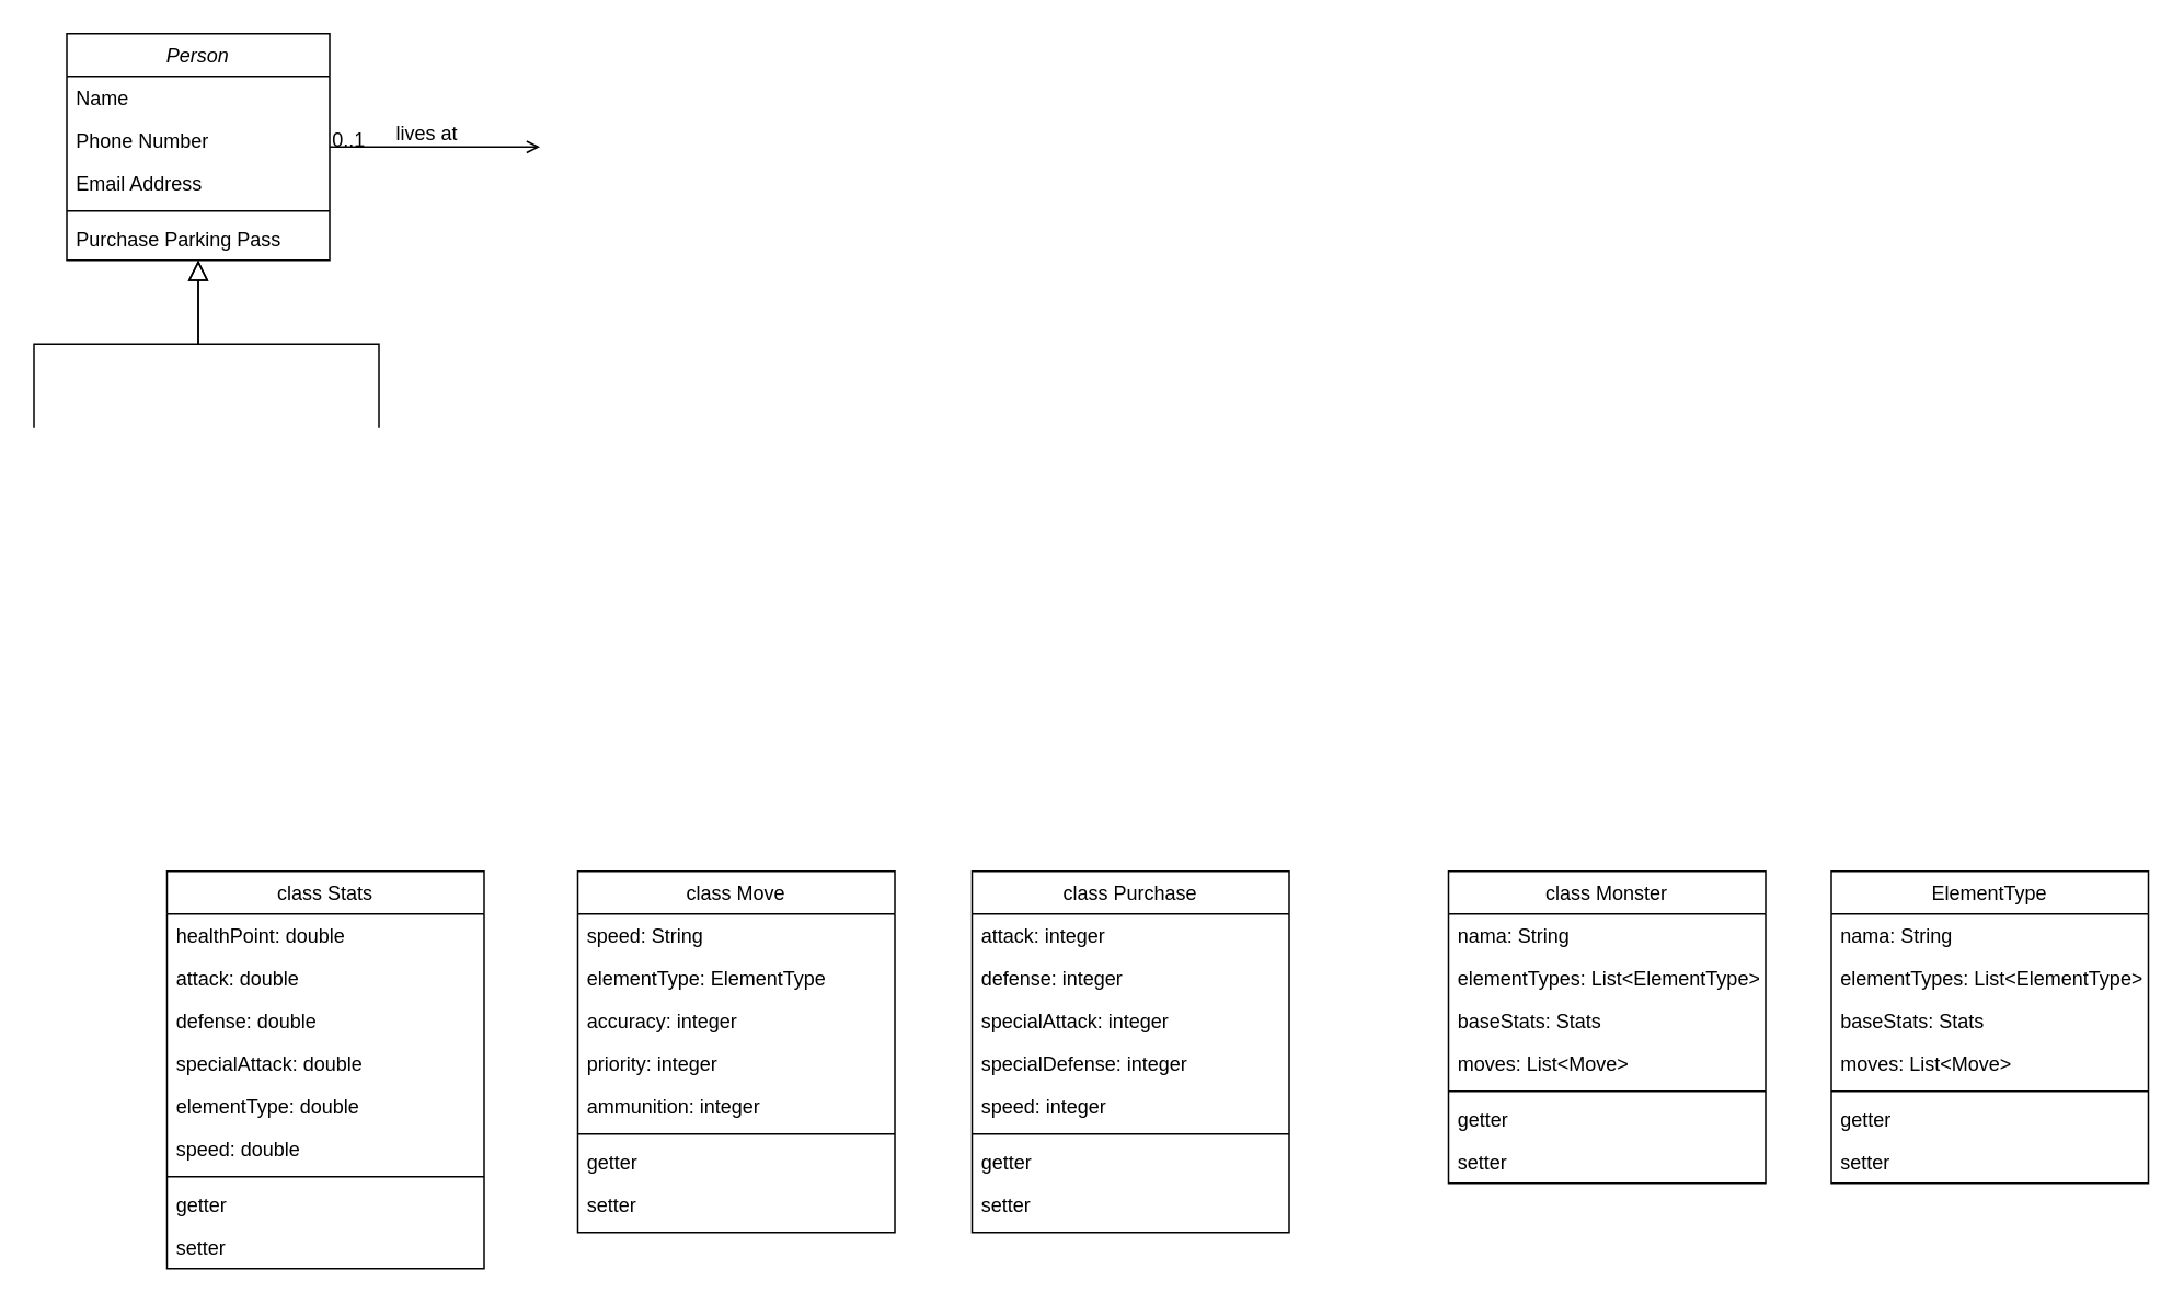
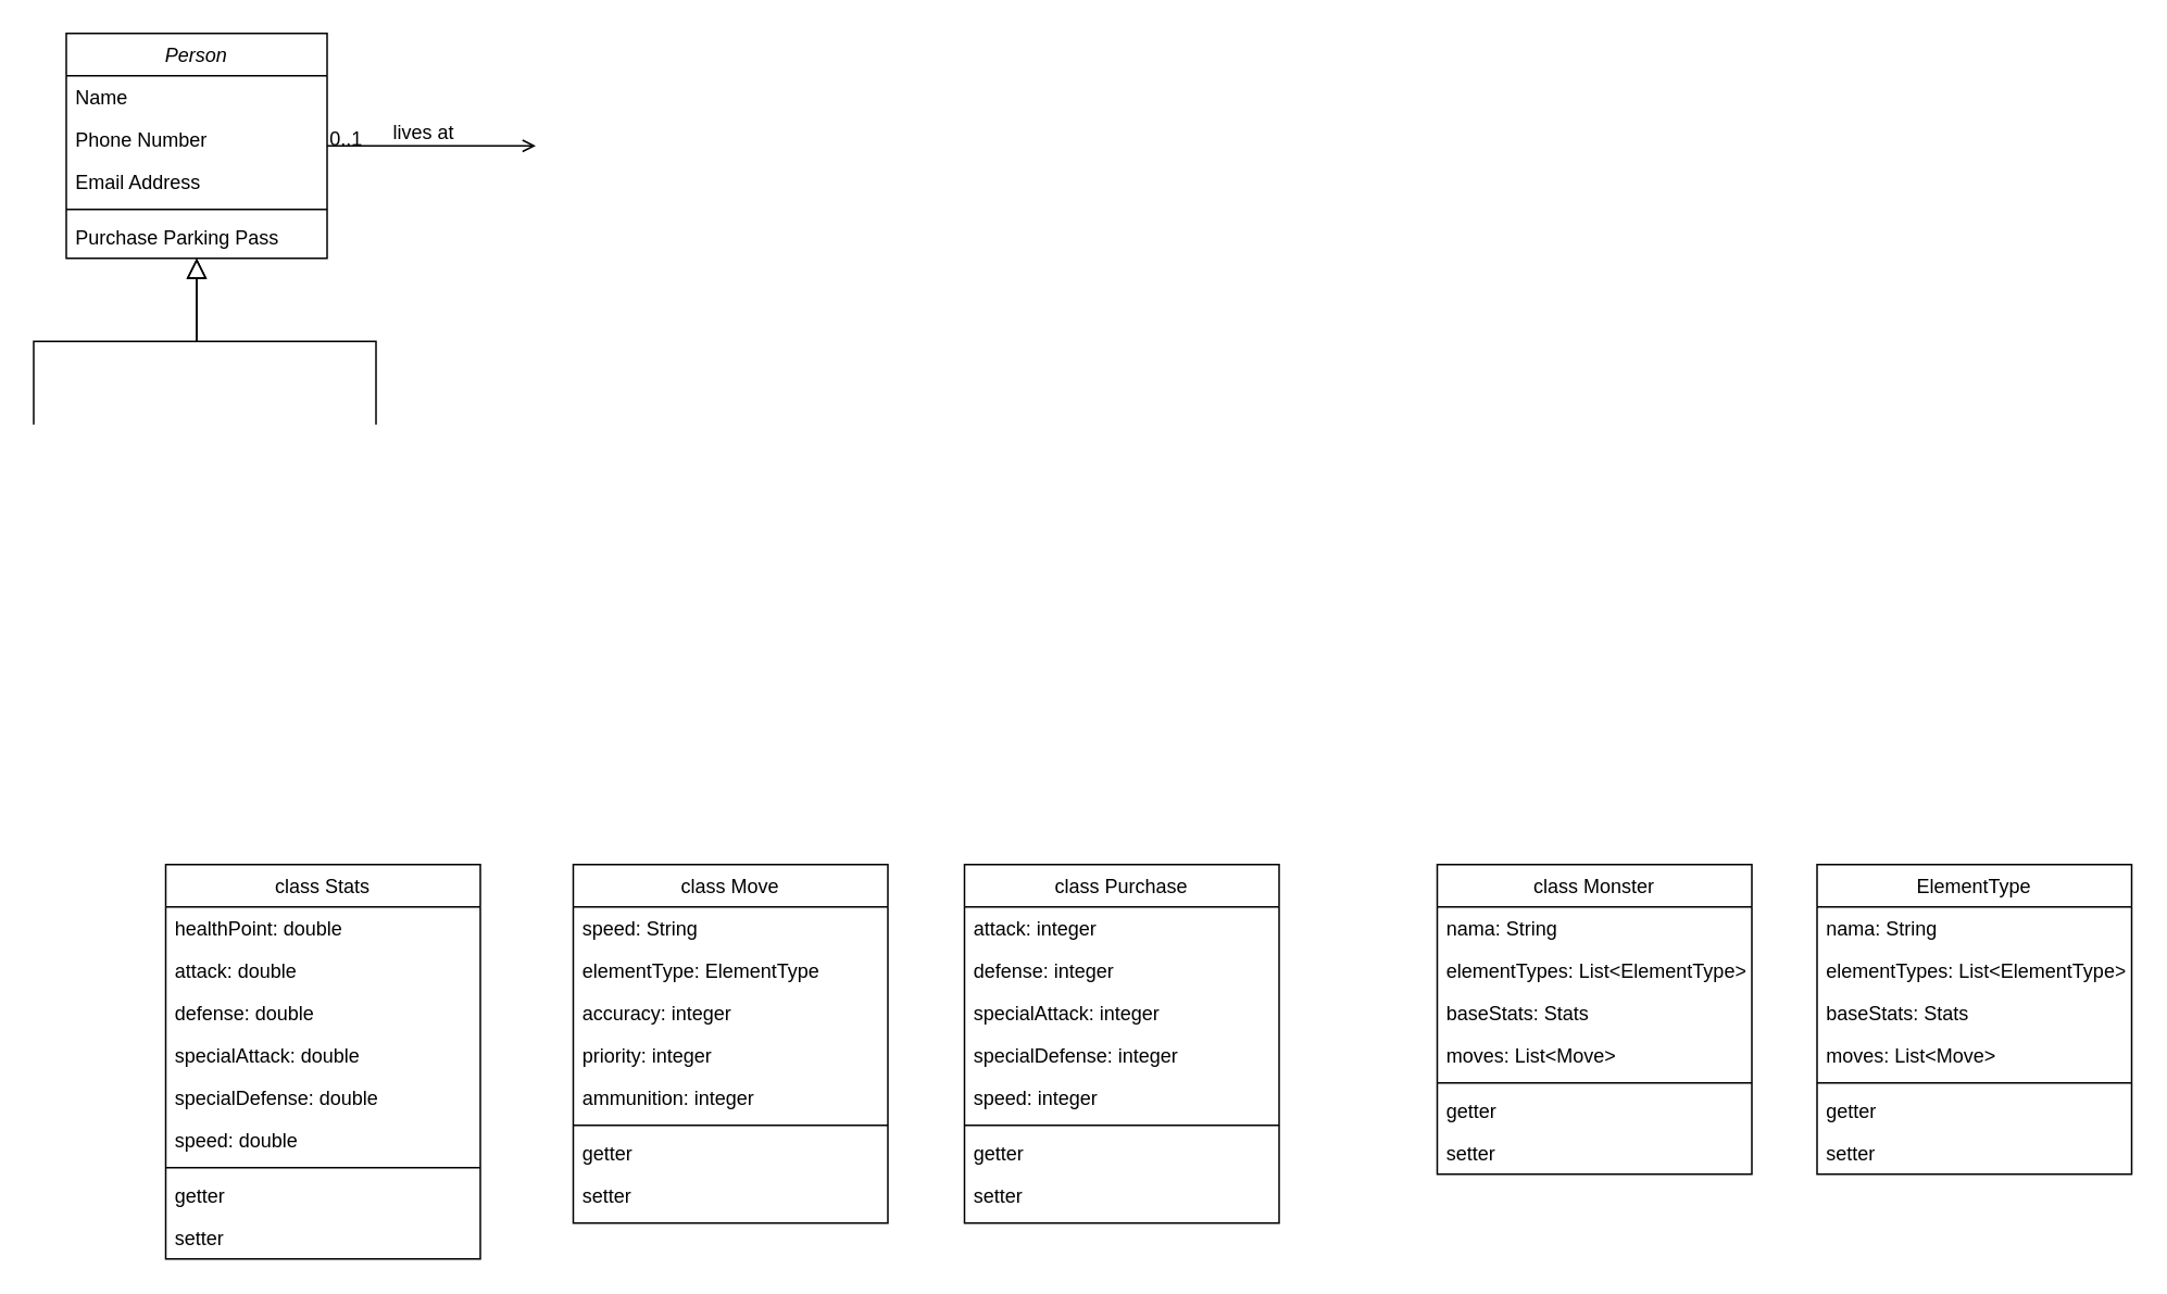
  <mxCell id="0" />
  <mxCell id="1" parent="0" />
  <mxCell id="2" value="Person" style="swimlane;fontStyle=2;align=center;verticalAlign=top;childLayout=stackLayout;horizontal=1;startSize=26;horizontalStack=0;resizeParent=1;resizeLast=0;collapsible=1;marginBottom=0;rounded=0;shadow=0;strokeWidth=1;" parent="1" vertex="1"><mxGeometry x="40" y="20" width="160" height="138" as="geometry"><mxRectangle x="230" y="140" width="160" height="26" as="alternateBounds" /></mxGeometry></mxCell>
  <mxCell id="3" value="Name" style="text;align=left;verticalAlign=top;spacingLeft=4;spacingRight=4;overflow=hidden;rotatable=0;points=[[0,0.5],[1,0.5]];portConstraint=eastwest;" parent="2" vertex="1"><mxGeometry y="26" width="160" height="26" as="geometry" /></mxCell>
  <mxCell id="4" value="Phone Number" style="text;align=left;verticalAlign=top;spacingLeft=4;spacingRight=4;overflow=hidden;rotatable=0;points=[[0,0.5],[1,0.5]];portConstraint=eastwest;rounded=0;shadow=0;html=0;" parent="2" vertex="1"><mxGeometry y="52" width="160" height="26" as="geometry" /></mxCell>
  <mxCell id="5" value="Email Address" style="text;align=left;verticalAlign=top;spacingLeft=4;spacingRight=4;overflow=hidden;rotatable=0;points=[[0,0.5],[1,0.5]];portConstraint=eastwest;rounded=0;shadow=0;html=0;" parent="2" vertex="1"><mxGeometry y="78" width="160" height="26" as="geometry" /></mxCell>
  <mxCell id="6" value="" style="line;html=1;strokeWidth=1;align=left;verticalAlign=middle;spacingTop=-1;spacingLeft=3;spacingRight=3;rotatable=0;labelPosition=right;points=[];portConstraint=eastwest;" parent="2" vertex="1"><mxGeometry y="104" width="160" height="8" as="geometry" /></mxCell>
  <mxCell id="7" value="Purchase Parking Pass" style="text;align=left;verticalAlign=top;spacingLeft=4;spacingRight=4;overflow=hidden;rotatable=0;points=[[0,0.5],[1,0.5]];portConstraint=eastwest;" parent="2" vertex="1"><mxGeometry y="112" width="160" height="26" as="geometry" /></mxCell>
  <mxCell id="8" value="" style="endArrow=block;endSize=10;endFill=0;shadow=0;strokeWidth=1;rounded=0;edgeStyle=elbowEdgeStyle;elbow=vertical;" parent="1" target="2" edge="1"><mxGeometry width="160" relative="1" as="geometry"><mxPoint x="20" y="260" as="sourcePoint" /><mxPoint x="20" y="103" as="targetPoint" /></mxGeometry></mxCell>
  <mxCell id="9" value="" style="endArrow=block;endSize=10;endFill=0;shadow=0;strokeWidth=1;rounded=0;edgeStyle=elbowEdgeStyle;elbow=vertical;" parent="1" target="2" edge="1"><mxGeometry width="160" relative="1" as="geometry"><mxPoint x="230" y="260" as="sourcePoint" /><mxPoint x="130" y="171" as="targetPoint" /></mxGeometry></mxCell>
  <mxCell id="10" value="" style="endArrow=open;shadow=0;strokeWidth=1;rounded=0;endFill=1;edgeStyle=elbowEdgeStyle;elbow=vertical;" parent="1" source="2" edge="1"><mxGeometry x="0.5" y="41" relative="1" as="geometry"><mxPoint x="200" y="92" as="sourcePoint" /><mxPoint x="328" y="89" as="targetPoint" /><mxPoint x="-40" y="32" as="offset" /></mxGeometry></mxCell>
  <mxCell id="11" value="0..1" style="resizable=0;align=left;verticalAlign=bottom;labelBackgroundColor=none;fontSize=12;" parent="10" connectable="0" vertex="1"><mxGeometry x="-1" relative="1" as="geometry"><mxPoint y="4" as="offset" /></mxGeometry></mxCell>
  <mxCell id="12" value="lives at" style="text;html=1;resizable=0;points=[];;align=center;verticalAlign=middle;labelBackgroundColor=none;rounded=0;shadow=0;strokeWidth=1;fontSize=12;" parent="10" vertex="1" connectable="0"><mxGeometry x="0.5" y="49" relative="1" as="geometry"><mxPoint x="-38" y="40" as="offset" /></mxGeometry></mxCell>
  <mxCell id="13" value="ElementType" style="swimlane;fontStyle=0;align=center;verticalAlign=top;childLayout=stackLayout;horizontal=1;startSize=26;horizontalStack=0;resizeParent=1;resizeLast=0;collapsible=1;marginBottom=0;rounded=0;shadow=0;strokeWidth=1;" vertex="1" parent="1"><mxGeometry x="1114" y="530" width="193" height="190" as="geometry"><mxRectangle x="550" y="140" width="160" height="26" as="alternateBounds" /></mxGeometry></mxCell>
  <mxCell id="14" value="nama: String" style="text;align=left;verticalAlign=top;spacingLeft=4;spacingRight=4;overflow=hidden;rotatable=0;points=[[0,0.5],[1,0.5]];portConstraint=eastwest;" vertex="1" parent="13"><mxGeometry y="26" width="193" height="26" as="geometry" /></mxCell>
  <mxCell id="15" value="elementTypes: List&lt;ElementType&gt;" style="text;align=left;verticalAlign=top;spacingLeft=4;spacingRight=4;overflow=hidden;rotatable=0;points=[[0,0.5],[1,0.5]];portConstraint=eastwest;rounded=0;shadow=0;html=0;" vertex="1" parent="13"><mxGeometry y="52" width="193" height="26" as="geometry" /></mxCell>
  <mxCell id="16" value="baseStats: Stats" style="text;align=left;verticalAlign=top;spacingLeft=4;spacingRight=4;overflow=hidden;rotatable=0;points=[[0,0.5],[1,0.5]];portConstraint=eastwest;rounded=0;shadow=0;html=0;" vertex="1" parent="13"><mxGeometry y="78" width="193" height="26" as="geometry" /></mxCell>
  <mxCell id="17" value="moves: List&lt;Move&gt;" style="text;align=left;verticalAlign=top;spacingLeft=4;spacingRight=4;overflow=hidden;rotatable=0;points=[[0,0.5],[1,0.5]];portConstraint=eastwest;rounded=0;shadow=0;html=0;" vertex="1" parent="13"><mxGeometry y="104" width="193" height="26" as="geometry" /></mxCell>
  <mxCell id="18" value="" style="line;html=1;strokeWidth=1;align=left;verticalAlign=middle;spacingTop=-1;spacingLeft=3;spacingRight=3;rotatable=0;labelPosition=right;points=[];portConstraint=eastwest;" vertex="1" parent="13"><mxGeometry y="130" width="193" height="8" as="geometry" /></mxCell>
  <mxCell id="19" value="getter" style="text;align=left;verticalAlign=top;spacingLeft=4;spacingRight=4;overflow=hidden;rotatable=0;points=[[0,0.5],[1,0.5]];portConstraint=eastwest;" vertex="1" parent="13"><mxGeometry y="138" width="193" height="26" as="geometry" /></mxCell>
  <mxCell id="20" value="setter" style="text;align=left;verticalAlign=top;spacingLeft=4;spacingRight=4;overflow=hidden;rotatable=0;points=[[0,0.5],[1,0.5]];portConstraint=eastwest;" vertex="1" parent="13"><mxGeometry y="164" width="193" height="26" as="geometry" /></mxCell>
  <mxCell id="21" value="class Monster" style="swimlane;fontStyle=0;align=center;verticalAlign=top;childLayout=stackLayout;horizontal=1;startSize=26;horizontalStack=0;resizeParent=1;resizeLast=0;collapsible=1;marginBottom=0;rounded=0;shadow=0;strokeWidth=1;" vertex="1" parent="1"><mxGeometry x="881" y="530" width="193" height="190" as="geometry"><mxRectangle x="550" y="140" width="160" height="26" as="alternateBounds" /></mxGeometry></mxCell>
  <mxCell id="22" value="nama: String" style="text;align=left;verticalAlign=top;spacingLeft=4;spacingRight=4;overflow=hidden;rotatable=0;points=[[0,0.5],[1,0.5]];portConstraint=eastwest;" vertex="1" parent="21"><mxGeometry y="26" width="193" height="26" as="geometry" /></mxCell>
  <mxCell id="23" value="elementTypes: List&lt;ElementType&gt;" style="text;align=left;verticalAlign=top;spacingLeft=4;spacingRight=4;overflow=hidden;rotatable=0;points=[[0,0.5],[1,0.5]];portConstraint=eastwest;rounded=0;shadow=0;html=0;" vertex="1" parent="21"><mxGeometry y="52" width="193" height="26" as="geometry" /></mxCell>
  <mxCell id="24" value="baseStats: Stats" style="text;align=left;verticalAlign=top;spacingLeft=4;spacingRight=4;overflow=hidden;rotatable=0;points=[[0,0.5],[1,0.5]];portConstraint=eastwest;rounded=0;shadow=0;html=0;" vertex="1" parent="21"><mxGeometry y="78" width="193" height="26" as="geometry" /></mxCell>
  <mxCell id="25" value="moves: List&lt;Move&gt;" style="text;align=left;verticalAlign=top;spacingLeft=4;spacingRight=4;overflow=hidden;rotatable=0;points=[[0,0.5],[1,0.5]];portConstraint=eastwest;rounded=0;shadow=0;html=0;" vertex="1" parent="21"><mxGeometry y="104" width="193" height="26" as="geometry" /></mxCell>
  <mxCell id="26" value="" style="line;html=1;strokeWidth=1;align=left;verticalAlign=middle;spacingTop=-1;spacingLeft=3;spacingRight=3;rotatable=0;labelPosition=right;points=[];portConstraint=eastwest;" vertex="1" parent="21"><mxGeometry y="130" width="193" height="8" as="geometry" /></mxCell>
  <mxCell id="27" value="getter" style="text;align=left;verticalAlign=top;spacingLeft=4;spacingRight=4;overflow=hidden;rotatable=0;points=[[0,0.5],[1,0.5]];portConstraint=eastwest;" vertex="1" parent="21"><mxGeometry y="138" width="193" height="26" as="geometry" /></mxCell>
  <mxCell id="28" value="setter" style="text;align=left;verticalAlign=top;spacingLeft=4;spacingRight=4;overflow=hidden;rotatable=0;points=[[0,0.5],[1,0.5]];portConstraint=eastwest;" vertex="1" parent="21"><mxGeometry y="164" width="193" height="26" as="geometry" /></mxCell>
  <mxCell id="29" value="class Stats" style="swimlane;fontStyle=0;align=center;verticalAlign=top;childLayout=stackLayout;horizontal=1;startSize=26;horizontalStack=0;resizeParent=1;resizeLast=0;collapsible=1;marginBottom=0;rounded=0;shadow=0;strokeWidth=1;" vertex="1" parent="1"><mxGeometry x="101" y="530" width="193" height="242" as="geometry"><mxRectangle x="550" y="140" width="160" height="26" as="alternateBounds" /></mxGeometry></mxCell>
  <mxCell id="30" value="healthPoint: double" style="text;align=left;verticalAlign=top;spacingLeft=4;spacingRight=4;overflow=hidden;rotatable=0;points=[[0,0.5],[1,0.5]];portConstraint=eastwest;" vertex="1" parent="29"><mxGeometry y="26" width="193" height="26" as="geometry" /></mxCell>
  <mxCell id="31" value="attack: double" style="text;align=left;verticalAlign=top;spacingLeft=4;spacingRight=4;overflow=hidden;rotatable=0;points=[[0,0.5],[1,0.5]];portConstraint=eastwest;rounded=0;shadow=0;html=0;" vertex="1" parent="29"><mxGeometry y="52" width="193" height="26" as="geometry" /></mxCell>
  <mxCell id="32" value="defense: double" style="text;align=left;verticalAlign=top;spacingLeft=4;spacingRight=4;overflow=hidden;rotatable=0;points=[[0,0.5],[1,0.5]];portConstraint=eastwest;rounded=0;shadow=0;html=0;" vertex="1" parent="29"><mxGeometry y="78" width="193" height="26" as="geometry" /></mxCell>
  <mxCell id="33" value="specialAttack: double" style="text;align=left;verticalAlign=top;spacingLeft=4;spacingRight=4;overflow=hidden;rotatable=0;points=[[0,0.5],[1,0.5]];portConstraint=eastwest;rounded=0;shadow=0;html=0;" vertex="1" parent="29"><mxGeometry y="104" width="193" height="26" as="geometry" /></mxCell>
- <mxCell id="34" value="elementType: double" style="text;align=left;verticalAlign=top;spacingLeft=4;spacingRight=4;overflow=hidden;rotatable=0;points=[[0,0.5],[1,0.5]];portConstraint=eastwest;rounded=0;shadow=0;html=0;" vertex="1" parent="29"><mxGeometry y="130" width="193" height="26" as="geometry" /></mxCell>
+ <mxCell id="34" value="specialDefense: double" style="text;align=left;verticalAlign=top;spacingLeft=4;spacingRight=4;overflow=hidden;rotatable=0;points=[[0,0.5],[1,0.5]];portConstraint=eastwest;rounded=0;shadow=0;html=0;" vertex="1" parent="29"><mxGeometry y="130" width="193" height="26" as="geometry" /></mxCell>
  <mxCell id="35" value="speed: double" style="text;align=left;verticalAlign=top;spacingLeft=4;spacingRight=4;overflow=hidden;rotatable=0;points=[[0,0.5],[1,0.5]];portConstraint=eastwest;rounded=0;shadow=0;html=0;" vertex="1" parent="29"><mxGeometry y="156" width="193" height="26" as="geometry" /></mxCell>
  <mxCell id="36" value="" style="line;html=1;strokeWidth=1;align=left;verticalAlign=middle;spacingTop=-1;spacingLeft=3;spacingRight=3;rotatable=0;labelPosition=right;points=[];portConstraint=eastwest;" vertex="1" parent="29"><mxGeometry y="182" width="193" height="8" as="geometry" /></mxCell>
  <mxCell id="37" value="getter" style="text;align=left;verticalAlign=top;spacingLeft=4;spacingRight=4;overflow=hidden;rotatable=0;points=[[0,0.5],[1,0.5]];portConstraint=eastwest;" vertex="1" parent="29"><mxGeometry y="190" width="193" height="26" as="geometry" /></mxCell>
  <mxCell id="38" value="setter" style="text;align=left;verticalAlign=top;spacingLeft=4;spacingRight=4;overflow=hidden;rotatable=0;points=[[0,0.5],[1,0.5]];portConstraint=eastwest;" vertex="1" parent="29"><mxGeometry y="216" width="193" height="26" as="geometry" /></mxCell>
  <mxCell id="39" value="class Move" style="swimlane;fontStyle=0;align=center;verticalAlign=top;childLayout=stackLayout;horizontal=1;startSize=26;horizontalStack=0;resizeParent=1;resizeLast=0;collapsible=1;marginBottom=0;rounded=0;shadow=0;strokeWidth=1;" vertex="1" parent="1"><mxGeometry x="351" y="530" width="193" height="220" as="geometry"><mxRectangle x="550" y="140" width="160" height="26" as="alternateBounds" /></mxGeometry></mxCell>
  <mxCell id="40" value="speed: String" style="text;align=left;verticalAlign=top;spacingLeft=4;spacingRight=4;overflow=hidden;rotatable=0;points=[[0,0.5],[1,0.5]];portConstraint=eastwest;" vertex="1" parent="39"><mxGeometry y="26" width="193" height="26" as="geometry" /></mxCell>
  <mxCell id="41" value="elementType: ElementType" style="text;align=left;verticalAlign=top;spacingLeft=4;spacingRight=4;overflow=hidden;rotatable=0;points=[[0,0.5],[1,0.5]];portConstraint=eastwest;rounded=0;shadow=0;html=0;" vertex="1" parent="39"><mxGeometry y="52" width="193" height="26" as="geometry" /></mxCell>
  <mxCell id="42" value="accuracy: integer" style="text;align=left;verticalAlign=top;spacingLeft=4;spacingRight=4;overflow=hidden;rotatable=0;points=[[0,0.5],[1,0.5]];portConstraint=eastwest;rounded=0;shadow=0;html=0;" vertex="1" parent="39"><mxGeometry y="78" width="193" height="26" as="geometry" /></mxCell>
  <mxCell id="43" value="priority: integer" style="text;align=left;verticalAlign=top;spacingLeft=4;spacingRight=4;overflow=hidden;rotatable=0;points=[[0,0.5],[1,0.5]];portConstraint=eastwest;rounded=0;shadow=0;html=0;" vertex="1" parent="39"><mxGeometry y="104" width="193" height="26" as="geometry" /></mxCell>
  <mxCell id="44" value="ammunition: integer" style="text;align=left;verticalAlign=top;spacingLeft=4;spacingRight=4;overflow=hidden;rotatable=0;points=[[0,0.5],[1,0.5]];portConstraint=eastwest;rounded=0;shadow=0;html=0;" vertex="1" parent="39"><mxGeometry y="130" width="193" height="26" as="geometry" /></mxCell>
  <mxCell id="45" value="" style="line;html=1;strokeWidth=1;align=left;verticalAlign=middle;spacingTop=-1;spacingLeft=3;spacingRight=3;rotatable=0;labelPosition=right;points=[];portConstraint=eastwest;" vertex="1" parent="39"><mxGeometry y="156" width="193" height="8" as="geometry" /></mxCell>
  <mxCell id="46" value="getter" style="text;align=left;verticalAlign=top;spacingLeft=4;spacingRight=4;overflow=hidden;rotatable=0;points=[[0,0.5],[1,0.5]];portConstraint=eastwest;" vertex="1" parent="39"><mxGeometry y="164" width="193" height="26" as="geometry" /></mxCell>
  <mxCell id="47" value="setter" style="text;align=left;verticalAlign=top;spacingLeft=4;spacingRight=4;overflow=hidden;rotatable=0;points=[[0,0.5],[1,0.5]];portConstraint=eastwest;" vertex="1" parent="39"><mxGeometry y="190" width="193" height="26" as="geometry" /></mxCell>
  <mxCell id="48" value="class Purchase" style="swimlane;fontStyle=0;align=center;verticalAlign=top;childLayout=stackLayout;horizontal=1;startSize=26;horizontalStack=0;resizeParent=1;resizeLast=0;collapsible=1;marginBottom=0;rounded=0;shadow=0;strokeWidth=1;" vertex="1" parent="1"><mxGeometry x="591" y="530" width="193" height="220" as="geometry"><mxRectangle x="550" y="140" width="160" height="26" as="alternateBounds" /></mxGeometry></mxCell>
  <mxCell id="49" value="attack: integer" style="text;align=left;verticalAlign=top;spacingLeft=4;spacingRight=4;overflow=hidden;rotatable=0;points=[[0,0.5],[1,0.5]];portConstraint=eastwest;" vertex="1" parent="48"><mxGeometry y="26" width="193" height="26" as="geometry" /></mxCell>
  <mxCell id="50" value="defense: integer" style="text;align=left;verticalAlign=top;spacingLeft=4;spacingRight=4;overflow=hidden;rotatable=0;points=[[0,0.5],[1,0.5]];portConstraint=eastwest;rounded=0;shadow=0;html=0;" vertex="1" parent="48"><mxGeometry y="52" width="193" height="26" as="geometry" /></mxCell>
  <mxCell id="51" value="specialAttack: integer" style="text;align=left;verticalAlign=top;spacingLeft=4;spacingRight=4;overflow=hidden;rotatable=0;points=[[0,0.5],[1,0.5]];portConstraint=eastwest;rounded=0;shadow=0;html=0;" vertex="1" parent="48"><mxGeometry y="78" width="193" height="26" as="geometry" /></mxCell>
  <mxCell id="52" value="specialDefense: integer" style="text;align=left;verticalAlign=top;spacingLeft=4;spacingRight=4;overflow=hidden;rotatable=0;points=[[0,0.5],[1,0.5]];portConstraint=eastwest;rounded=0;shadow=0;html=0;" vertex="1" parent="48"><mxGeometry y="104" width="193" height="26" as="geometry" /></mxCell>
  <mxCell id="53" value="speed: integer" style="text;align=left;verticalAlign=top;spacingLeft=4;spacingRight=4;overflow=hidden;rotatable=0;points=[[0,0.5],[1,0.5]];portConstraint=eastwest;rounded=0;shadow=0;html=0;" vertex="1" parent="48"><mxGeometry y="130" width="193" height="26" as="geometry" /></mxCell>
  <mxCell id="54" value="" style="line;html=1;strokeWidth=1;align=left;verticalAlign=middle;spacingTop=-1;spacingLeft=3;spacingRight=3;rotatable=0;labelPosition=right;points=[];portConstraint=eastwest;" vertex="1" parent="48"><mxGeometry y="156" width="193" height="8" as="geometry" /></mxCell>
  <mxCell id="55" value="getter" style="text;align=left;verticalAlign=top;spacingLeft=4;spacingRight=4;overflow=hidden;rotatable=0;points=[[0,0.5],[1,0.5]];portConstraint=eastwest;" vertex="1" parent="48"><mxGeometry y="164" width="193" height="26" as="geometry" /></mxCell>
  <mxCell id="56" value="setter" style="text;align=left;verticalAlign=top;spacingLeft=4;spacingRight=4;overflow=hidden;rotatable=0;points=[[0,0.5],[1,0.5]];portConstraint=eastwest;" vertex="1" parent="48"><mxGeometry y="190" width="193" height="26" as="geometry" /></mxCell>
